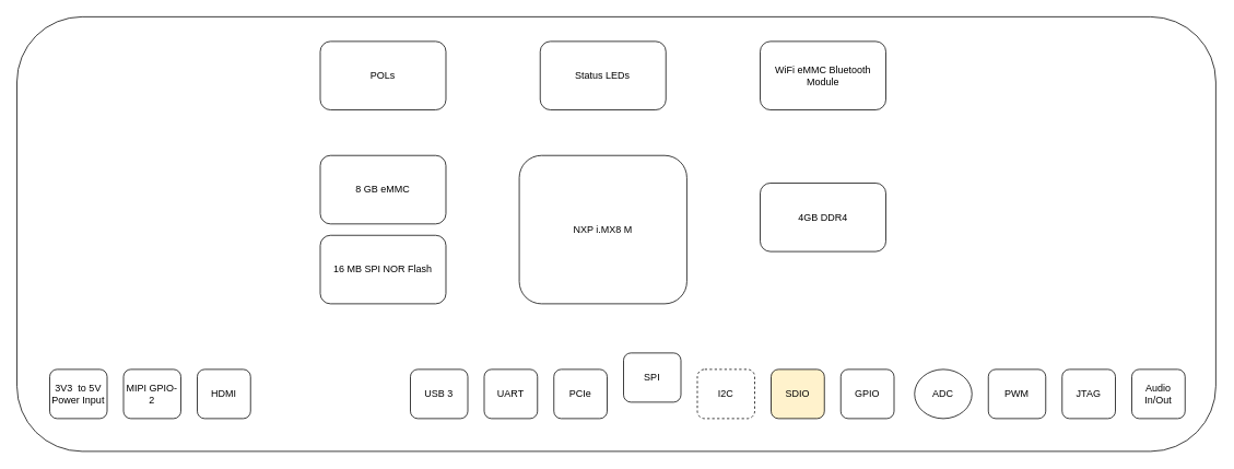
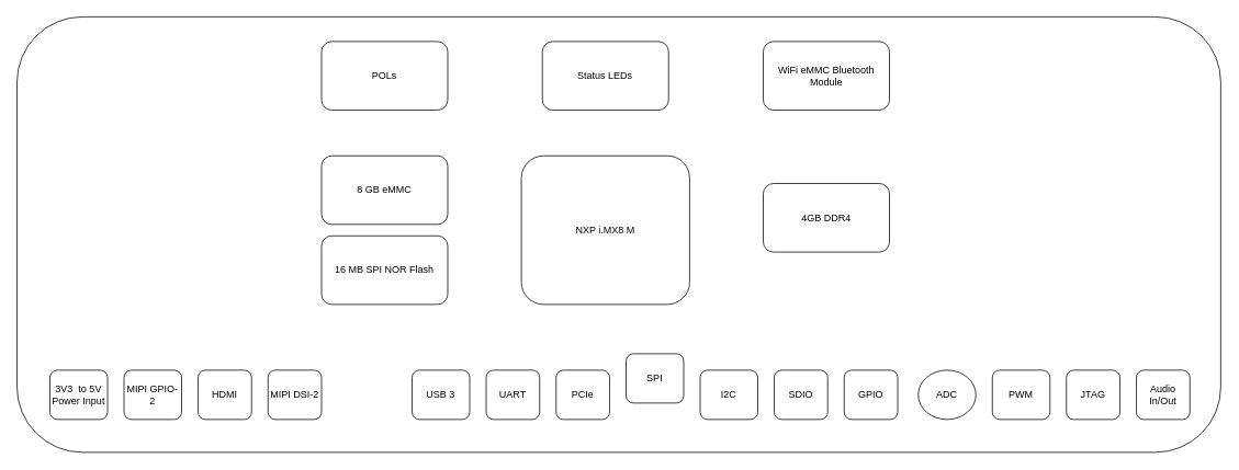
  <mxCell id="0" />
  <mxCell id="1" parent="0" />
  <mxCell id="2" value="" style="rounded=1;whiteSpace=wrap;html=1;" vertex="1" parent="1"><mxGeometry x="20" y="20" width="1462.5" height="530" as="geometry" /></mxCell>
  <mxCell id="3" value="3V3&amp;nbsp; to 5V Power Input" style="rounded=1;whiteSpace=wrap;html=1;" vertex="1" parent="1"><mxGeometry x="60" y="450" width="70" height="60" as="geometry" /></mxCell>
  <mxCell id="4" value="MIPI GPIO-2" style="rounded=1;whiteSpace=wrap;html=1;" vertex="1" parent="1"><mxGeometry x="150" y="450" width="70" height="60" as="geometry" /></mxCell>
  <mxCell id="5" value="HDMI" style="rounded=1;whiteSpace=wrap;html=1;" vertex="1" parent="1"><mxGeometry x="240" y="450" width="65" height="60" as="geometry" /></mxCell>
+ <mxCell id="6" value="MIPI DSI-2" style="rounded=1;whiteSpace=wrap;html=1;" vertex="1" parent="1"><mxGeometry x="325" y="450" width="65" height="60" as="geometry" /></mxCell>
  <mxCell id="7" value="USB 3" style="rounded=1;whiteSpace=wrap;html=1;" vertex="1" parent="1"><mxGeometry x="500" y="450" width="70" height="60" as="geometry" /></mxCell>
  <mxCell id="8" value="UART" style="rounded=1;whiteSpace=wrap;html=1;" vertex="1" parent="1"><mxGeometry x="590" y="450" width="65" height="60" as="geometry" /></mxCell>
  <mxCell id="9" value="PCIe" style="rounded=1;whiteSpace=wrap;html=1;" vertex="1" parent="1"><mxGeometry x="675" y="450" width="65" height="60" as="geometry" /></mxCell>
  <mxCell id="10" value="SPI" style="rounded=1;whiteSpace=wrap;html=1;" vertex="1" parent="1"><mxGeometry x="760" y="430" width="70" height="60" as="geometry" /></mxCell>
- <mxCell id="11" value="I2C" style="rounded=1;whiteSpace=wrap;html=1;dashed=1;" vertex="1" parent="1"><mxGeometry x="850" y="450" width="70" height="60" as="geometry" /></mxCell>
- <mxCell id="12" value="SDIO" style="rounded=1;whiteSpace=wrap;html=1;fillColor=#fff2cc;" vertex="1" parent="1"><mxGeometry x="940" y="450" width="65" height="60" as="geometry" /></mxCell>
+ <mxCell id="11" value="I2C" style="rounded=1;whiteSpace=wrap;html=1;" vertex="1" parent="1"><mxGeometry x="850" y="450" width="70" height="60" as="geometry" /></mxCell>
+ <mxCell id="12" value="SDIO" style="rounded=1;whiteSpace=wrap;html=1;" vertex="1" parent="1"><mxGeometry x="940" y="450" width="65" height="60" as="geometry" /></mxCell>
  <mxCell id="13" value="GPIO" style="rounded=1;whiteSpace=wrap;html=1;" vertex="1" parent="1"><mxGeometry x="1025" y="450" width="65" height="60" as="geometry" /></mxCell>
  <mxCell id="14" value="ADC" style="ellipse;whiteSpace=wrap;html=1;" vertex="1" parent="1"><mxGeometry x="1115" y="450" width="70" height="60" as="geometry" /></mxCell>
  <mxCell id="15" value="PWM" style="rounded=1;whiteSpace=wrap;html=1;" vertex="1" parent="1"><mxGeometry x="1205" y="450" width="70" height="60" as="geometry" /></mxCell>
  <mxCell id="16" value="JTAG" style="rounded=1;whiteSpace=wrap;html=1;" vertex="1" parent="1"><mxGeometry x="1295" y="450" width="65" height="60" as="geometry" /></mxCell>
  <mxCell id="17" value="NXP i.MX8 M" style="rounded=1;whiteSpace=wrap;html=1;container=0;" vertex="1" parent="1"><mxGeometry x="632.778" y="189.13" width="204.444" height="180.87" as="geometry" /></mxCell>
  <mxCell id="18" value="4GB DDR4" style="rounded=1;whiteSpace=wrap;html=1;container=0;" vertex="1" parent="1"><mxGeometry x="926.667" y="222.826" width="153.333" height="83.478" as="geometry" /></mxCell>
  <mxCell id="19" value="8 GB eMMC" style="rounded=1;whiteSpace=wrap;html=1;container=0;" vertex="1" parent="1"><mxGeometry x="390" y="189.13" width="153.333" height="83.478" as="geometry" /></mxCell>
  <mxCell id="20" value="16 MB SPI NOR Flash" style="rounded=1;whiteSpace=wrap;html=1;container=0;" vertex="1" parent="1"><mxGeometry x="390" y="286.522" width="153.333" height="83.478" as="geometry" /></mxCell>
  <mxCell id="21" value="WiFi eMMC Bluetooth Module" style="rounded=1;whiteSpace=wrap;html=1;container=0;" vertex="1" parent="1"><mxGeometry x="926.667" y="50" width="153.333" height="83.478" as="geometry" /></mxCell>
  <mxCell id="22" value="POLs" style="rounded=1;whiteSpace=wrap;html=1;container=0;" vertex="1" parent="1"><mxGeometry x="390" y="50" width="153.333" height="83.478" as="geometry" /></mxCell>
  <mxCell id="23" value="Status LEDs" style="rounded=1;whiteSpace=wrap;html=1;container=0;" vertex="1" parent="1"><mxGeometry x="658.333" y="50" width="153.333" height="83.478" as="geometry" /></mxCell>
  <mxCell id="24" value="Audio In/Out" style="rounded=1;whiteSpace=wrap;html=1;" vertex="1" parent="1"><mxGeometry x="1380" y="450" width="65" height="60" as="geometry" /></mxCell>
